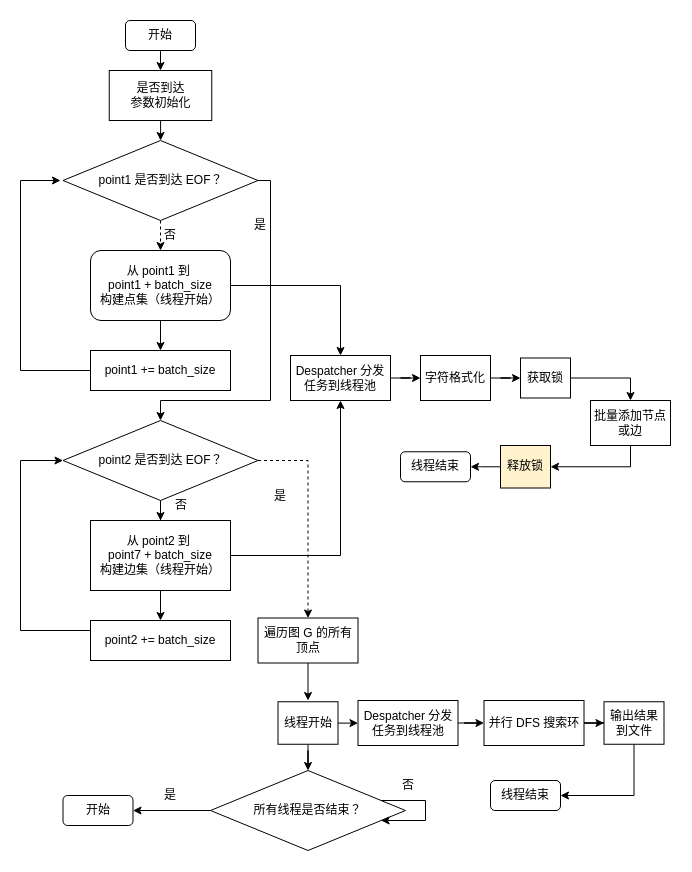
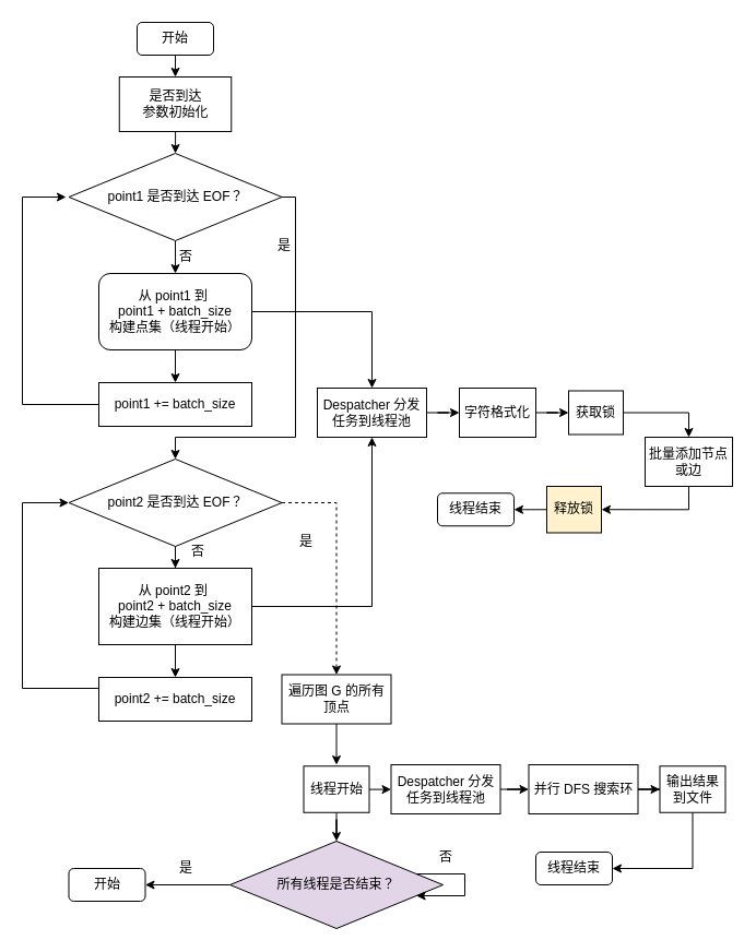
  <mxCell id="0" />
  <mxCell id="1" parent="0" />
  <mxCell id="2" style="edgeStyle=orthogonalEdgeStyle;rounded=0;orthogonalLoop=1;jettySize=auto;html=1;" edge="1" parent="1" source="4" target="12"><mxGeometry relative="1" as="geometry" /></mxCell>
  <mxCell id="3" style="edgeStyle=orthogonalEdgeStyle;rounded=0;orthogonalLoop=1;jettySize=auto;html=1;" edge="1" parent="1" source="4" target="14"><mxGeometry relative="1" as="geometry" /></mxCell>
  <mxCell id="4" value="从&amp;nbsp;point1&amp;nbsp;到&amp;nbsp;&lt;br&gt;point1 +&amp;nbsp;batch_size&lt;br&gt;构建点集（线程开始）" style="whiteSpace=wrap;html=1;rounded=1;" vertex="1" parent="1"><mxGeometry x="90" y="250" width="140" height="70" as="geometry" /></mxCell>
  <mxCell id="5" style="edgeStyle=orthogonalEdgeStyle;rounded=0;orthogonalLoop=1;jettySize=auto;html=1;" edge="1" parent="1" source="6" target="16"><mxGeometry relative="1" as="geometry" /></mxCell>
  <mxCell id="6" value="开始" style="rounded=1;whiteSpace=wrap;html=1;" vertex="1" parent="1"><mxGeometry x="125" y="20" width="70" height="30" as="geometry" /></mxCell>
- <mxCell id="7" style="edgeStyle=orthogonalEdgeStyle;rounded=0;orthogonalLoop=1;jettySize=auto;html=1;exitX=0.5;exitY=1;exitDx=0;exitDy=0;entryX=0.5;entryY=0;entryDx=0;entryDy=0;dashed=1;" edge="1" parent="1" source="9" target="4"><mxGeometry relative="1" as="geometry" /></mxCell>
+ <mxCell id="7" style="edgeStyle=orthogonalEdgeStyle;rounded=0;orthogonalLoop=1;jettySize=auto;html=1;exitX=0.5;exitY=1;exitDx=0;exitDy=0;entryX=0.5;entryY=0;entryDx=0;entryDy=0;" edge="1" parent="1" source="9" target="4"><mxGeometry relative="1" as="geometry" /></mxCell>
  <mxCell id="8" style="edgeStyle=orthogonalEdgeStyle;rounded=0;orthogonalLoop=1;jettySize=auto;html=1;exitX=1;exitY=0.5;exitDx=0;exitDy=0;entryX=0.5;entryY=0;entryDx=0;entryDy=0;" edge="1" parent="1" source="9" target="29"><mxGeometry relative="1" as="geometry"><Array as="points"><mxPoint x="270" y="180" /><mxPoint x="270" y="400" /><mxPoint x="160" y="400" /></Array></mxGeometry></mxCell>
  <mxCell id="9" value="point1&amp;nbsp;是否到达 EOF？" style="rhombus;whiteSpace=wrap;html=1;" vertex="1" parent="1"><mxGeometry x="62.5" y="140" width="195" height="80" as="geometry" /></mxCell>
  <mxCell id="10" value="否" style="text;html=1;strokeColor=none;fillColor=none;align=center;verticalAlign=middle;whiteSpace=wrap;rounded=0;" vertex="1" parent="1"><mxGeometry x="140" y="220" width="60" height="30" as="geometry" /></mxCell>
  <mxCell id="11" style="edgeStyle=orthogonalEdgeStyle;rounded=0;orthogonalLoop=1;jettySize=auto;html=1;" edge="1" parent="1" source="12"><mxGeometry relative="1" as="geometry"><mxPoint x="60" y="180" as="targetPoint" /><Array as="points"><mxPoint x="20" y="370" /><mxPoint x="20" y="180" /></Array></mxGeometry></mxCell>
  <mxCell id="12" value="&lt;span style=&quot;font-family: &amp;#34;helvetica&amp;#34;&quot;&gt;point1 +=&amp;nbsp;batch_size&lt;/span&gt;" style="rounded=0;whiteSpace=wrap;html=1;" vertex="1" parent="1"><mxGeometry x="90" y="350" width="140" height="40" as="geometry" /></mxCell>
  <mxCell id="13" style="edgeStyle=orthogonalEdgeStyle;rounded=0;orthogonalLoop=1;jettySize=auto;html=1;entryX=0;entryY=0.5;entryDx=0;entryDy=0;" edge="1" parent="1" source="14" target="18"><mxGeometry relative="1" as="geometry" /></mxCell>
  <mxCell id="14" value="&lt;font face=&quot;helvetica&quot;&gt;Despatcher&amp;nbsp;分发任务到线程池&lt;/font&gt;" style="rounded=0;whiteSpace=wrap;html=1;" vertex="1" parent="1"><mxGeometry x="290" y="355" width="100" height="45" as="geometry" /></mxCell>
  <mxCell id="15" style="edgeStyle=orthogonalEdgeStyle;rounded=0;orthogonalLoop=1;jettySize=auto;html=1;" edge="1" parent="1" source="16" target="9"><mxGeometry relative="1" as="geometry" /></mxCell>
  <mxCell id="16" value="&lt;font face=&quot;helvetica&quot;&gt;是否到达&lt;br&gt;参数初始化&lt;br&gt;&lt;/font&gt;" style="rounded=0;whiteSpace=wrap;html=1;" vertex="1" parent="1"><mxGeometry x="108.75" y="70" width="102.5" height="50" as="geometry" /></mxCell>
  <mxCell id="17" style="edgeStyle=orthogonalEdgeStyle;rounded=0;orthogonalLoop=1;jettySize=auto;html=1;entryX=0;entryY=0.5;entryDx=0;entryDy=0;" edge="1" parent="1" source="18" target="22"><mxGeometry relative="1" as="geometry" /></mxCell>
  <mxCell id="18" value="&lt;font face=&quot;helvetica&quot;&gt;字符格式化&lt;/font&gt;" style="rounded=0;whiteSpace=wrap;html=1;" vertex="1" parent="1"><mxGeometry x="420" y="355" width="70" height="45" as="geometry" /></mxCell>
  <mxCell id="19" style="edgeStyle=orthogonalEdgeStyle;rounded=0;orthogonalLoop=1;jettySize=auto;html=1;exitX=0.5;exitY=1;exitDx=0;exitDy=0;entryX=1;entryY=0.5;entryDx=0;entryDy=0;" edge="1" parent="1" source="20" target="24"><mxGeometry relative="1" as="geometry" /></mxCell>
  <mxCell id="20" value="&lt;font face=&quot;helvetica&quot;&gt;批量添加节点或边&lt;/font&gt;" style="rounded=0;whiteSpace=wrap;html=1;" vertex="1" parent="1"><mxGeometry x="590" y="400" width="80" height="45" as="geometry" /></mxCell>
  <mxCell id="21" style="edgeStyle=orthogonalEdgeStyle;rounded=0;orthogonalLoop=1;jettySize=auto;html=1;exitX=1;exitY=0.5;exitDx=0;exitDy=0;entryX=0.5;entryY=0;entryDx=0;entryDy=0;" edge="1" parent="1" source="22" target="20"><mxGeometry relative="1" as="geometry" /></mxCell>
  <mxCell id="22" value="&lt;font face=&quot;helvetica&quot;&gt;获取锁&lt;/font&gt;" style="rounded=0;whiteSpace=wrap;html=1;" vertex="1" parent="1"><mxGeometry x="520" y="357.5" width="50" height="40" as="geometry" /></mxCell>
  <mxCell id="23" style="edgeStyle=orthogonalEdgeStyle;rounded=0;orthogonalLoop=1;jettySize=auto;html=1;entryX=1;entryY=0.5;entryDx=0;entryDy=0;" edge="1" parent="1" source="24" target="25"><mxGeometry relative="1" as="geometry" /></mxCell>
  <mxCell id="24" value="&lt;font face=&quot;helvetica&quot;&gt;释放锁&lt;/font&gt;" style="rounded=0;whiteSpace=wrap;html=1;fillColor=#fff2cc;" vertex="1" parent="1"><mxGeometry x="500" y="445" width="50" height="42.5" as="geometry" /></mxCell>
  <mxCell id="25" value="线程结束" style="rounded=1;whiteSpace=wrap;html=1;" vertex="1" parent="1"><mxGeometry x="400" y="451.25" width="70" height="30" as="geometry" /></mxCell>
  <mxCell id="26" style="edgeStyle=orthogonalEdgeStyle;rounded=0;orthogonalLoop=1;jettySize=auto;html=1;exitX=0.5;exitY=1;exitDx=0;exitDy=0;" edge="1" parent="1" source="25" target="25"><mxGeometry relative="1" as="geometry" /></mxCell>
  <mxCell id="27" style="edgeStyle=orthogonalEdgeStyle;rounded=0;orthogonalLoop=1;jettySize=auto;html=1;exitX=0.5;exitY=1;exitDx=0;exitDy=0;" edge="1" parent="1" source="29" target="33"><mxGeometry relative="1" as="geometry" /></mxCell>
  <mxCell id="28" style="edgeStyle=orthogonalEdgeStyle;rounded=0;orthogonalLoop=1;jettySize=auto;html=1;exitX=1;exitY=0.5;exitDx=0;exitDy=0;entryX=0.5;entryY=0;entryDx=0;entryDy=0;dashed=1;" edge="1" parent="1" source="29" target="39"><mxGeometry relative="1" as="geometry" /></mxCell>
  <mxCell id="29" value="point2 是否到达 EOF？" style="rhombus;whiteSpace=wrap;html=1;" vertex="1" parent="1"><mxGeometry x="62.5" y="420" width="195" height="80" as="geometry" /></mxCell>
  <mxCell id="30" value="是" style="text;html=1;strokeColor=none;fillColor=none;align=center;verticalAlign=middle;whiteSpace=wrap;rounded=0;" vertex="1" parent="1"><mxGeometry x="230" y="210" width="60" height="30" as="geometry" /></mxCell>
  <mxCell id="31" style="edgeStyle=orthogonalEdgeStyle;rounded=0;orthogonalLoop=1;jettySize=auto;html=1;entryX=0.5;entryY=1;entryDx=0;entryDy=0;" edge="1" parent="1" source="33" target="14"><mxGeometry relative="1" as="geometry" /></mxCell>
  <mxCell id="32" style="edgeStyle=orthogonalEdgeStyle;rounded=0;orthogonalLoop=1;jettySize=auto;html=1;entryX=0.5;entryY=0;entryDx=0;entryDy=0;" edge="1" parent="1" source="33" target="35"><mxGeometry relative="1" as="geometry" /></mxCell>
- <mxCell id="33" value="从&amp;nbsp;point2&amp;nbsp;到&amp;nbsp;&lt;br&gt;point7 +&amp;nbsp;batch_size&lt;br&gt;构建边集（线程开始）" style="rounded=0;whiteSpace=wrap;html=1;" vertex="1" parent="1"><mxGeometry x="90" y="520" width="140" height="70" as="geometry" /></mxCell>
+ <mxCell id="33" value="从&amp;nbsp;point2&amp;nbsp;到&amp;nbsp;&lt;br&gt;point2 +&amp;nbsp;batch_size&lt;br&gt;构建边集（线程开始）" style="rounded=0;whiteSpace=wrap;html=1;" vertex="1" parent="1"><mxGeometry x="90" y="520" width="140" height="70" as="geometry" /></mxCell>
  <mxCell id="34" style="edgeStyle=orthogonalEdgeStyle;rounded=0;orthogonalLoop=1;jettySize=auto;html=1;entryX=0;entryY=0.5;entryDx=0;entryDy=0;" edge="1" parent="1" source="35" target="29"><mxGeometry relative="1" as="geometry"><Array as="points"><mxPoint x="20" y="630" /><mxPoint x="20" y="460" /></Array></mxGeometry></mxCell>
  <mxCell id="35" value="&lt;span style=&quot;font-family: &amp;#34;helvetica&amp;#34;&quot;&gt;point2 +=&amp;nbsp;batch_size&lt;/span&gt;" style="rounded=0;whiteSpace=wrap;html=1;" vertex="1" parent="1"><mxGeometry x="90" y="620" width="140" height="40" as="geometry" /></mxCell>
  <mxCell id="36" value="否" style="text;html=1;strokeColor=none;fillColor=none;align=center;verticalAlign=middle;whiteSpace=wrap;rounded=0;" vertex="1" parent="1"><mxGeometry x="151.25" y="490" width="60" height="30" as="geometry" /></mxCell>
  <mxCell id="37" value="是" style="text;html=1;strokeColor=none;fillColor=none;align=center;verticalAlign=middle;whiteSpace=wrap;rounded=0;" vertex="1" parent="1"><mxGeometry x="250" y="481.25" width="60" height="30" as="geometry" /></mxCell>
  <mxCell id="38" style="edgeStyle=orthogonalEdgeStyle;rounded=0;orthogonalLoop=1;jettySize=auto;html=1;entryX=0.5;entryY=0;entryDx=0;entryDy=0;" edge="1" parent="1" source="39"><mxGeometry relative="1" as="geometry"><mxPoint x="307.5" y="700" as="targetPoint" /></mxGeometry></mxCell>
  <mxCell id="39" value="&lt;font face=&quot;helvetica&quot;&gt;遍历图 G&amp;nbsp;的所有顶点&lt;/font&gt;" style="rounded=0;whiteSpace=wrap;html=1;" vertex="1" parent="1"><mxGeometry x="257.5" y="617.5" width="100" height="45" as="geometry" /></mxCell>
  <mxCell id="40" style="edgeStyle=orthogonalEdgeStyle;rounded=0;orthogonalLoop=1;jettySize=auto;html=1;entryX=0;entryY=0.5;entryDx=0;entryDy=0;" edge="1" parent="1" source="41" target="43"><mxGeometry relative="1" as="geometry" /></mxCell>
  <mxCell id="41" value="&lt;font face=&quot;helvetica&quot;&gt;Despatcher&amp;nbsp;分发任务到线程池&lt;/font&gt;" style="rounded=0;whiteSpace=wrap;html=1;" vertex="1" parent="1"><mxGeometry x="357.5" y="700" width="100" height="45" as="geometry" /></mxCell>
  <mxCell id="42" style="edgeStyle=orthogonalEdgeStyle;rounded=0;orthogonalLoop=1;jettySize=auto;html=1;entryX=0;entryY=0.5;entryDx=0;entryDy=0;" edge="1" parent="1" source="43" target="45"><mxGeometry relative="1" as="geometry" /></mxCell>
  <mxCell id="43" value="&lt;font face=&quot;helvetica&quot;&gt;并行 DFS&amp;nbsp;搜索环&lt;/font&gt;" style="rounded=0;whiteSpace=wrap;html=1;" vertex="1" parent="1"><mxGeometry x="483.5" y="700" width="100" height="45" as="geometry" /></mxCell>
  <mxCell id="44" style="edgeStyle=orthogonalEdgeStyle;rounded=0;orthogonalLoop=1;jettySize=auto;html=1;entryX=1;entryY=0.5;entryDx=0;entryDy=0;" edge="1" parent="1" source="45" target="46"><mxGeometry relative="1" as="geometry"><Array as="points"><mxPoint x="634" y="795" /></Array></mxGeometry></mxCell>
  <mxCell id="45" value="&lt;font face=&quot;helvetica&quot;&gt;输出结果到文件&lt;/font&gt;" style="rounded=0;whiteSpace=wrap;html=1;" vertex="1" parent="1"><mxGeometry x="603.5" y="701.25" width="60" height="42.5" as="geometry" /></mxCell>
  <mxCell id="46" value="线程结束" style="rounded=1;whiteSpace=wrap;html=1;" vertex="1" parent="1"><mxGeometry x="490" y="780" width="70" height="30" as="geometry" /></mxCell>
  <mxCell id="47" style="edgeStyle=orthogonalEdgeStyle;rounded=0;orthogonalLoop=1;jettySize=auto;html=1;entryX=0;entryY=0.5;entryDx=0;entryDy=0;" edge="1" parent="1" source="49" target="41"><mxGeometry relative="1" as="geometry" /></mxCell>
  <mxCell id="48" style="edgeStyle=orthogonalEdgeStyle;rounded=0;orthogonalLoop=1;jettySize=auto;html=1;entryX=0.5;entryY=0;entryDx=0;entryDy=0;" edge="1" parent="1" source="49" target="51"><mxGeometry relative="1" as="geometry" /></mxCell>
  <mxCell id="49" value="&lt;font face=&quot;helvetica&quot;&gt;线程开始&lt;/font&gt;" style="rounded=0;whiteSpace=wrap;html=1;" vertex="1" parent="1"><mxGeometry x="277.5" y="701.25" width="60" height="42.5" as="geometry" /></mxCell>
  <mxCell id="50" style="edgeStyle=orthogonalEdgeStyle;rounded=0;orthogonalLoop=1;jettySize=auto;html=1;exitX=0;exitY=0.5;exitDx=0;exitDy=0;" edge="1" parent="1" source="51" target="55"><mxGeometry relative="1" as="geometry" /></mxCell>
- <mxCell id="51" value="所有线程是否结束？" style="rhombus;whiteSpace=wrap;html=1;" vertex="1" parent="1"><mxGeometry x="210" y="770" width="195" height="80" as="geometry" /></mxCell>
+ <mxCell id="51" value="所有线程是否结束？" style="rhombus;whiteSpace=wrap;html=1;fillColor=#e1d5e7;" vertex="1" parent="1"><mxGeometry x="210" y="770" width="195" height="80" as="geometry" /></mxCell>
  <mxCell id="52" style="edgeStyle=orthogonalEdgeStyle;rounded=0;orthogonalLoop=1;jettySize=auto;html=1;" edge="1" parent="1" source="51" target="51"><mxGeometry relative="1" as="geometry" /></mxCell>
  <mxCell id="53" value="否" style="text;html=1;strokeColor=none;fillColor=none;align=center;verticalAlign=middle;whiteSpace=wrap;rounded=0;" vertex="1" parent="1"><mxGeometry x="377.5" y="770" width="60" height="30" as="geometry" /></mxCell>
  <mxCell id="54" value="是" style="text;html=1;strokeColor=none;fillColor=none;align=center;verticalAlign=middle;whiteSpace=wrap;rounded=0;" vertex="1" parent="1"><mxGeometry x="140" y="780" width="60" height="30" as="geometry" /></mxCell>
  <mxCell id="55" value="开始" style="rounded=1;whiteSpace=wrap;html=1;" vertex="1" parent="1"><mxGeometry x="62.5" y="795" width="70" height="30" as="geometry" /></mxCell>
